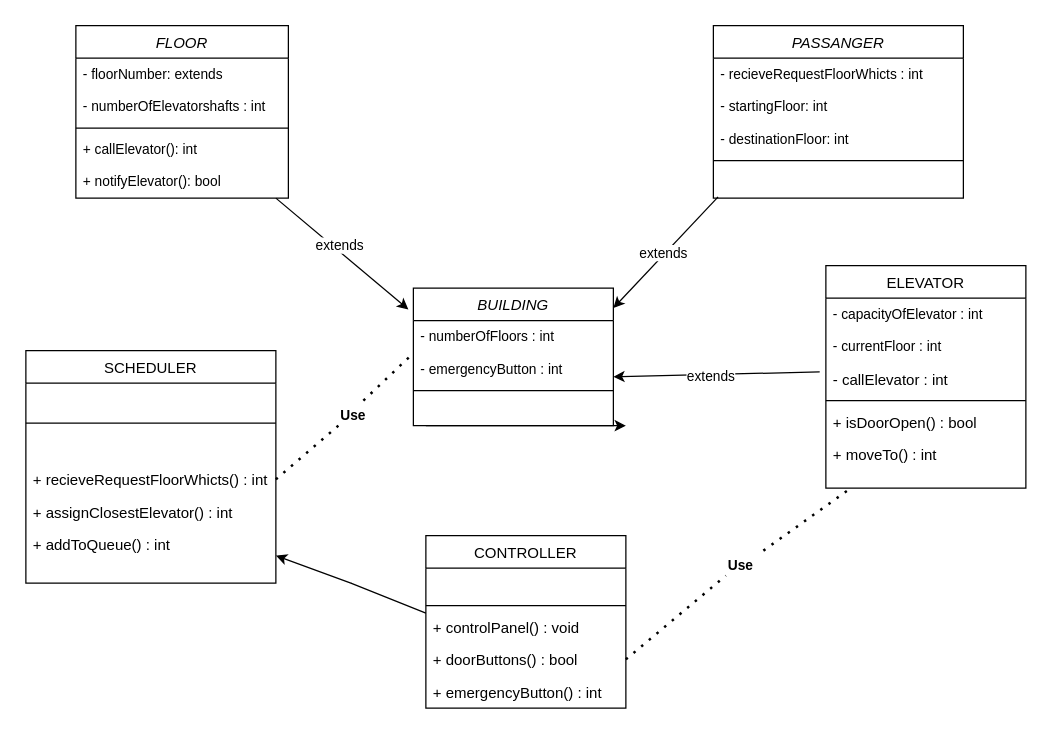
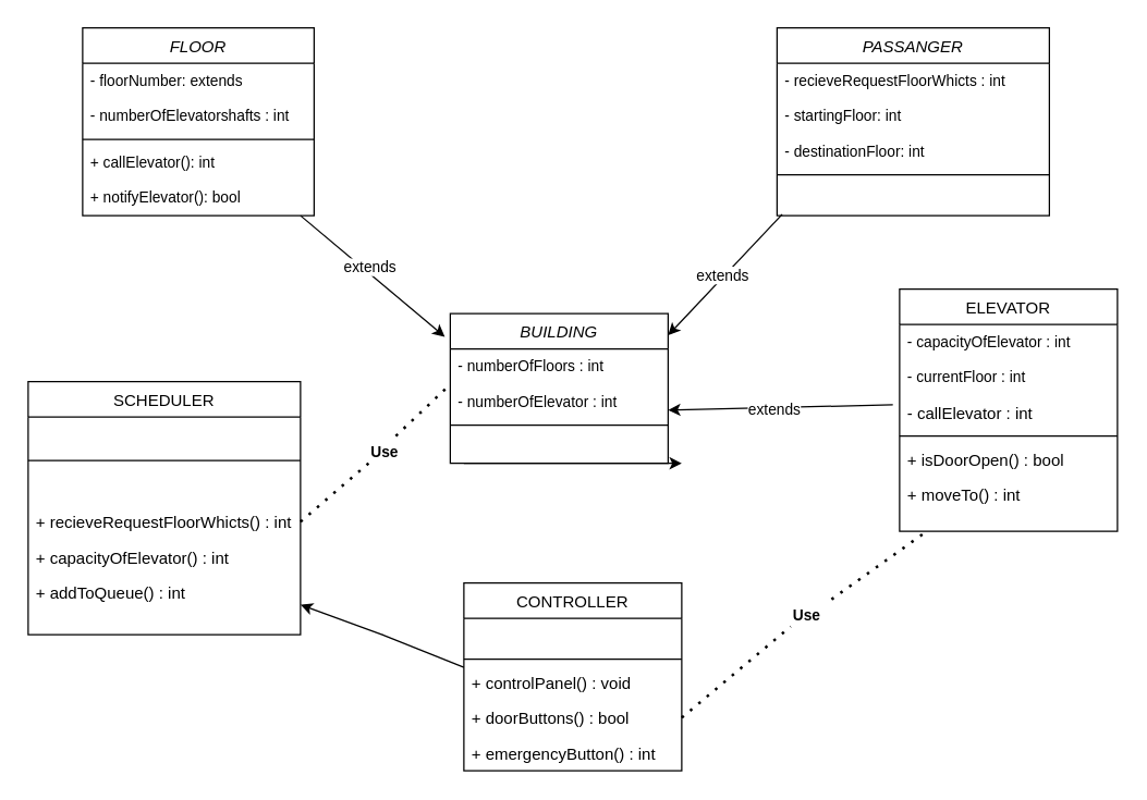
  <mxCell id="0" />
  <mxCell id="1" parent="0" />
  <mxCell id="2" value="BUILDING" style="swimlane;fontStyle=2;align=center;verticalAlign=top;childLayout=stackLayout;horizontal=1;startSize=26;horizontalStack=0;resizeParent=1;resizeLast=0;collapsible=1;marginBottom=0;rounded=0;shadow=0;strokeWidth=1;" parent="1" vertex="1"><mxGeometry x="330" y="230" width="160" height="110" as="geometry"><mxRectangle x="230" y="140" width="160" height="26" as="alternateBounds" /></mxGeometry></mxCell>
  <mxCell id="3" value="- numberOfFloors : int" style="text;align=left;verticalAlign=top;spacingLeft=4;spacingRight=4;overflow=hidden;rotatable=0;points=[[0,0.5],[1,0.5]];portConstraint=eastwest;fontSize=11;" parent="2" vertex="1"><mxGeometry y="26" width="160" height="26" as="geometry" /></mxCell>
- <mxCell id="4" value="- emergencyButton : int" style="text;align=left;verticalAlign=top;spacingLeft=4;spacingRight=4;overflow=hidden;rotatable=0;points=[[0,0.5],[1,0.5]];portConstraint=eastwest;rounded=0;shadow=0;html=0;fontSize=11;" parent="2" vertex="1"><mxGeometry y="52" width="160" height="26" as="geometry" /></mxCell>
+ <mxCell id="4" value="- numberOfElevator : int" style="text;align=left;verticalAlign=top;spacingLeft=4;spacingRight=4;overflow=hidden;rotatable=0;points=[[0,0.5],[1,0.5]];portConstraint=eastwest;rounded=0;shadow=0;html=0;fontSize=11;" parent="2" vertex="1"><mxGeometry y="52" width="160" height="26" as="geometry" /></mxCell>
  <mxCell id="5" value="" style="line;html=1;strokeWidth=1;align=left;verticalAlign=middle;spacingTop=-1;spacingLeft=3;spacingRight=3;rotatable=0;labelPosition=right;points=[];portConstraint=eastwest;" parent="2" vertex="1"><mxGeometry y="78" width="160" height="8" as="geometry" /></mxCell>
  <mxCell id="6" value="SCHEDULER" style="swimlane;fontStyle=0;align=center;verticalAlign=top;childLayout=stackLayout;horizontal=1;startSize=26;horizontalStack=0;resizeParent=1;resizeLast=0;collapsible=1;marginBottom=0;rounded=0;shadow=0;strokeWidth=1;" parent="1" vertex="1"><mxGeometry x="20" y="280" width="200" height="186" as="geometry"><mxRectangle x="130" y="380" width="160" height="26" as="alternateBounds" /></mxGeometry></mxCell>
  <mxCell id="7" value="" style="line;html=1;strokeWidth=1;align=left;verticalAlign=middle;spacingTop=-1;spacingLeft=3;spacingRight=3;rotatable=0;labelPosition=right;points=[];portConstraint=eastwest;" parent="6" vertex="1"><mxGeometry y="26" width="200" height="64" as="geometry" /></mxCell>
  <mxCell id="8" value="+ recieveRequestFloorWhicts() : int" style="text;align=left;verticalAlign=top;spacingLeft=4;spacingRight=4;overflow=hidden;rotatable=0;points=[[0,0.5],[1,0.5]];portConstraint=eastwest;" parent="6" vertex="1"><mxGeometry y="90" width="200" height="26" as="geometry" /></mxCell>
- <mxCell id="9" value="+ assignClosestElevator() : int" style="text;align=left;verticalAlign=top;spacingLeft=4;spacingRight=4;overflow=hidden;rotatable=0;points=[[0,0.5],[1,0.5]];portConstraint=eastwest;" vertex="1" parent="6"><mxGeometry y="116" width="200" height="26" as="geometry" /></mxCell>
+ <mxCell id="9" value="+ capacityOfElevator() : int" style="text;align=left;verticalAlign=top;spacingLeft=4;spacingRight=4;overflow=hidden;rotatable=0;points=[[0,0.5],[1,0.5]];portConstraint=eastwest;" vertex="1" parent="6"><mxGeometry y="116" width="200" height="26" as="geometry" /></mxCell>
  <mxCell id="10" value="+ addToQueue() : int" style="text;align=left;verticalAlign=top;spacingLeft=4;spacingRight=4;overflow=hidden;rotatable=0;points=[[0,0.5],[1,0.5]];portConstraint=eastwest;" vertex="1" parent="6"><mxGeometry y="142" width="200" height="44" as="geometry" /></mxCell>
  <mxCell id="11" value="CONTROLLER" style="swimlane;fontStyle=0;align=center;verticalAlign=top;childLayout=stackLayout;horizontal=1;startSize=26;horizontalStack=0;resizeParent=1;resizeLast=0;collapsible=1;marginBottom=0;rounded=0;shadow=0;strokeWidth=1;" parent="1" vertex="1"><mxGeometry x="340" y="428" width="160" height="138" as="geometry"><mxRectangle x="340" y="380" width="170" height="26" as="alternateBounds" /></mxGeometry></mxCell>
  <mxCell id="12" value=" " style="text;align=left;verticalAlign=top;spacingLeft=4;spacingRight=4;overflow=hidden;rotatable=0;points=[[0,0.5],[1,0.5]];portConstraint=eastwest;" parent="11" vertex="1"><mxGeometry y="26" width="160" height="26" as="geometry" /></mxCell>
  <mxCell id="13" value="" style="line;html=1;strokeWidth=1;align=left;verticalAlign=middle;spacingTop=-1;spacingLeft=3;spacingRight=3;rotatable=0;labelPosition=right;points=[];portConstraint=eastwest;" parent="11" vertex="1"><mxGeometry y="52" width="160" height="8" as="geometry" /></mxCell>
  <mxCell id="14" value="+ controlPanel() : void" style="text;align=left;verticalAlign=top;spacingLeft=4;spacingRight=4;overflow=hidden;rotatable=0;points=[[0,0.5],[1,0.5]];portConstraint=eastwest;" vertex="1" parent="11"><mxGeometry y="60" width="160" height="26" as="geometry" /></mxCell>
  <mxCell id="15" value="+ doorButtons() : bool" style="text;align=left;verticalAlign=top;spacingLeft=4;spacingRight=4;overflow=hidden;rotatable=0;points=[[0,0.5],[1,0.5]];portConstraint=eastwest;" vertex="1" parent="11"><mxGeometry y="86" width="160" height="26" as="geometry" /></mxCell>
  <mxCell id="16" value="+ emergencyButton() : int" style="text;align=left;verticalAlign=top;spacingLeft=4;spacingRight=4;overflow=hidden;rotatable=0;points=[[0,0.5],[1,0.5]];portConstraint=eastwest;" vertex="1" parent="11"><mxGeometry y="112" width="160" height="26" as="geometry" /></mxCell>
  <mxCell id="17" value="ELEVATOR" style="swimlane;fontStyle=0;align=center;verticalAlign=top;childLayout=stackLayout;horizontal=1;startSize=26;horizontalStack=0;resizeParent=1;resizeLast=0;collapsible=1;marginBottom=0;rounded=0;shadow=0;strokeWidth=1;" parent="1" vertex="1"><mxGeometry x="660" y="212" width="160" height="178" as="geometry"><mxRectangle x="550" y="140" width="160" height="26" as="alternateBounds" /></mxGeometry></mxCell>
  <mxCell id="18" value="- capacityOfElevator : int" style="text;align=left;verticalAlign=top;spacingLeft=4;spacingRight=4;overflow=hidden;rotatable=0;points=[[0,0.5],[1,0.5]];portConstraint=eastwest;fontSize=11;" parent="17" vertex="1"><mxGeometry y="26" width="160" height="26" as="geometry" /></mxCell>
  <mxCell id="19" value="- currentFloor : int" style="text;align=left;verticalAlign=top;spacingLeft=4;spacingRight=4;overflow=hidden;rotatable=0;points=[[0,0.5],[1,0.5]];portConstraint=eastwest;rounded=0;shadow=0;html=0;fontSize=11;" parent="17" vertex="1"><mxGeometry y="52" width="160" height="26" as="geometry" /></mxCell>
  <mxCell id="20" value="- callElevator : int" style="text;align=left;verticalAlign=top;spacingLeft=4;spacingRight=4;overflow=hidden;rotatable=0;points=[[0,0.5],[1,0.5]];portConstraint=eastwest;rounded=0;shadow=0;html=0;" parent="17" vertex="1"><mxGeometry y="78" width="160" height="26" as="geometry" /></mxCell>
  <mxCell id="21" value="" style="line;html=1;strokeWidth=1;align=left;verticalAlign=middle;spacingTop=-1;spacingLeft=3;spacingRight=3;rotatable=0;labelPosition=right;points=[];portConstraint=eastwest;" parent="17" vertex="1"><mxGeometry y="104" width="160" height="8" as="geometry" /></mxCell>
  <mxCell id="22" value="+ isDoorOpen() : bool" style="text;align=left;verticalAlign=top;spacingLeft=4;spacingRight=4;overflow=hidden;rotatable=0;points=[[0,0.5],[1,0.5]];portConstraint=eastwest;" parent="17" vertex="1"><mxGeometry y="112" width="160" height="26" as="geometry" /></mxCell>
  <mxCell id="23" value="+ moveTo() : int" style="text;align=left;verticalAlign=top;spacingLeft=4;spacingRight=4;overflow=hidden;rotatable=0;points=[[0,0.5],[1,0.5]];portConstraint=eastwest;" parent="17" vertex="1"><mxGeometry y="138" width="160" height="26" as="geometry" /></mxCell>
  <mxCell id="24" value="FLOOR" style="swimlane;fontStyle=2;align=center;verticalAlign=top;childLayout=stackLayout;horizontal=1;startSize=26;horizontalStack=0;resizeParent=1;resizeLast=0;collapsible=1;marginBottom=0;rounded=0;shadow=0;strokeWidth=1;fontSize=12;" vertex="1" parent="1"><mxGeometry x="60" y="20" width="170" height="138" as="geometry"><mxRectangle x="230" y="140" width="160" height="26" as="alternateBounds" /></mxGeometry></mxCell>
  <mxCell id="25" value="- floorNumber: extends" style="text;align=left;verticalAlign=top;spacingLeft=4;spacingRight=4;overflow=hidden;rotatable=0;points=[[0,0.5],[1,0.5]];portConstraint=eastwest;fontSize=11;" vertex="1" parent="24"><mxGeometry y="26" width="170" height="26" as="geometry" /></mxCell>
  <mxCell id="26" value="- numberOfElevatorshafts : int" style="text;align=left;verticalAlign=top;spacingLeft=4;spacingRight=4;overflow=hidden;rotatable=0;points=[[0,0.5],[1,0.5]];portConstraint=eastwest;rounded=0;shadow=0;html=0;fontSize=11;" vertex="1" parent="24"><mxGeometry y="52" width="170" height="26" as="geometry" /></mxCell>
  <mxCell id="27" value="" style="line;html=1;strokeWidth=1;align=left;verticalAlign=middle;spacingTop=-1;spacingLeft=3;spacingRight=3;rotatable=0;labelPosition=right;points=[];portConstraint=eastwest;" vertex="1" parent="24"><mxGeometry y="78" width="170" height="8" as="geometry" /></mxCell>
  <mxCell id="28" value="+ callElevator(): int &#10;" style="text;align=left;verticalAlign=top;spacingLeft=4;spacingRight=4;overflow=hidden;rotatable=0;points=[[0,0.5],[1,0.5]];portConstraint=eastwest;fontSize=11;" vertex="1" parent="24"><mxGeometry y="86" width="170" height="26" as="geometry" /></mxCell>
  <mxCell id="29" value="+ notifyElevator(): bool" style="text;align=left;verticalAlign=top;spacingLeft=4;spacingRight=4;overflow=hidden;rotatable=0;points=[[0,0.5],[1,0.5]];portConstraint=eastwest;fontSize=11;" vertex="1" parent="24"><mxGeometry y="112" width="170" height="26" as="geometry" /></mxCell>
  <mxCell id="30" value="PASSANGER" style="swimlane;fontStyle=2;align=center;verticalAlign=top;childLayout=stackLayout;horizontal=1;startSize=26;horizontalStack=0;resizeParent=1;resizeLast=0;collapsible=1;marginBottom=0;rounded=0;shadow=0;strokeWidth=1;" vertex="1" parent="1"><mxGeometry x="570" y="20" width="200" height="138" as="geometry"><mxRectangle x="230" y="140" width="160" height="26" as="alternateBounds" /></mxGeometry></mxCell>
  <mxCell id="31" value="- recieveRequestFloorWhicts : int" style="text;align=left;verticalAlign=top;spacingLeft=4;spacingRight=4;overflow=hidden;rotatable=0;points=[[0,0.5],[1,0.5]];portConstraint=eastwest;fontSize=11;" vertex="1" parent="30"><mxGeometry y="26" width="200" height="26" as="geometry" /></mxCell>
  <mxCell id="32" value="- startingFloor: int" style="text;align=left;verticalAlign=top;spacingLeft=4;spacingRight=4;overflow=hidden;rotatable=0;points=[[0,0.5],[1,0.5]];portConstraint=eastwest;rounded=0;shadow=0;html=0;fontSize=11;" vertex="1" parent="30"><mxGeometry y="52" width="200" height="26" as="geometry" /></mxCell>
  <mxCell id="33" value="- destinationFloor: int" style="text;align=left;verticalAlign=top;spacingLeft=4;spacingRight=4;overflow=hidden;rotatable=0;points=[[0,0.5],[1,0.5]];portConstraint=eastwest;rounded=0;shadow=0;html=0;fontSize=11;" vertex="1" parent="30"><mxGeometry y="78" width="200" height="26" as="geometry" /></mxCell>
  <mxCell id="34" value="" style="line;html=1;strokeWidth=1;align=left;verticalAlign=middle;spacingTop=-1;spacingLeft=3;spacingRight=3;rotatable=0;labelPosition=right;points=[];portConstraint=eastwest;" vertex="1" parent="30"><mxGeometry y="104" width="200" height="8" as="geometry" /></mxCell>
  <mxCell id="35" value="" style="endArrow=classic;html=1;rounded=0;entryX=-0.025;entryY=0.138;entryDx=0;entryDy=0;entryPerimeter=0;" edge="1" parent="1"><mxGeometry relative="1" as="geometry"><mxPoint x="220" y="158" as="sourcePoint" /><mxPoint x="326" y="247.044" as="targetPoint" /></mxGeometry></mxCell>
  <mxCell id="36" value="extends" style="edgeLabel;html=1;align=center;verticalAlign=middle;resizable=0;points=[];" vertex="1" connectable="0" parent="35"><mxGeometry x="-0.009" y="5" relative="1" as="geometry"><mxPoint x="-6" y="-3" as="offset" /></mxGeometry></mxCell>
  <mxCell id="37" value="" style="endArrow=classic;html=1;rounded=0;entryX=1;entryY=0.145;entryDx=0;entryDy=0;entryPerimeter=0;exitX=0.019;exitY=0.962;exitDx=0;exitDy=0;exitPerimeter=0;" edge="1" parent="1" target="2"><mxGeometry relative="1" as="geometry"><mxPoint x="573.8" y="157.012" as="sourcePoint" /><mxPoint x="686" y="237.044" as="targetPoint" /></mxGeometry></mxCell>
  <mxCell id="38" value="extends" style="edgeLabel;html=1;align=center;verticalAlign=middle;resizable=0;points=[];" vertex="1" connectable="0" parent="37"><mxGeometry x="-0.009" y="5" relative="1" as="geometry"><mxPoint x="-6" y="-3" as="offset" /></mxGeometry></mxCell>
  <mxCell id="39" value="" style="endArrow=classic;html=1;rounded=0;entryX=1;entryY=0.145;entryDx=0;entryDy=0;entryPerimeter=0;exitX=-0.031;exitY=0.269;exitDx=0;exitDy=0;exitPerimeter=0;" edge="1" parent="1" source="20"><mxGeometry relative="1" as="geometry"><mxPoint x="573.8" y="212.002" as="sourcePoint" /><mxPoint x="490" y="300.99" as="targetPoint" /></mxGeometry></mxCell>
  <mxCell id="40" value="extends" style="edgeLabel;html=1;align=center;verticalAlign=middle;resizable=0;points=[];" vertex="1" connectable="0" parent="39"><mxGeometry x="-0.009" y="5" relative="1" as="geometry"><mxPoint x="-6" y="-3" as="offset" /></mxGeometry></mxCell>
  <mxCell id="41" value="" style="endArrow=classic;html=1;rounded=0;" edge="1" parent="1"><mxGeometry relative="1" as="geometry"><mxPoint x="340" y="340" as="sourcePoint" /><mxPoint x="500" y="340" as="targetPoint" /></mxGeometry></mxCell>
  <mxCell id="42" value="&lt;b&gt;Use&lt;/b&gt;" style="edgeLabel;resizable=0;html=1;align=left;verticalAlign=bottom;rotation=0;" connectable="0" vertex="1" parent="41"><mxGeometry x="-1" relative="1" as="geometry"><mxPoint x="-70" as="offset" /></mxGeometry></mxCell>
  <mxCell id="43" value="&lt;b&gt;Use&lt;/b&gt;" style="edgeLabel;resizable=0;html=1;align=left;verticalAlign=bottom;rotation=0;" connectable="0" vertex="1" parent="41"><mxGeometry x="-1" relative="1" as="geometry"><mxPoint x="240" y="120" as="offset" /></mxGeometry></mxCell>
  <mxCell id="44" value="" style="endArrow=none;dashed=1;html=1;dashPattern=1 3;strokeWidth=2;rounded=0;fontSize=10;exitX=1;exitY=0.5;exitDx=0;exitDy=0;" edge="1" parent="1" source="8"><mxGeometry width="50" height="50" relative="1" as="geometry"><mxPoint x="230" y="330" as="sourcePoint" /><mxPoint x="270" y="340" as="targetPoint" /><Array as="points" /></mxGeometry></mxCell>
  <mxCell id="45" value="" style="endArrow=none;dashed=1;html=1;dashPattern=1 3;strokeWidth=2;rounded=0;" edge="1" parent="1"><mxGeometry width="50" height="50" relative="1" as="geometry"><mxPoint x="290" y="320" as="sourcePoint" /><mxPoint x="330" y="282" as="targetPoint" /></mxGeometry></mxCell>
  <mxCell id="46" value="" style="endArrow=classic;html=1;rounded=0;entryX=1;entryY=0.5;entryDx=0;entryDy=0;" edge="1" parent="1" target="10"><mxGeometry width="50" height="50" relative="1" as="geometry"><mxPoint x="280" y="466" as="sourcePoint" /><mxPoint x="330" y="416" as="targetPoint" /><Array as="points"><mxPoint x="340" y="490" /><mxPoint x="280" y="466" /></Array></mxGeometry></mxCell>
  <mxCell id="47" value="" style="endArrow=none;dashed=1;html=1;dashPattern=1 3;strokeWidth=2;rounded=0;" edge="1" parent="1"><mxGeometry width="50" height="50" relative="1" as="geometry"><mxPoint x="610" y="440" as="sourcePoint" /><mxPoint x="680" y="390" as="targetPoint" /><Array as="points" /></mxGeometry></mxCell>
  <mxCell id="48" value="" style="endArrow=none;dashed=1;html=1;dashPattern=1 3;strokeWidth=2;rounded=0;fontSize=10;exitX=1;exitY=0.5;exitDx=0;exitDy=0;" edge="1" parent="1" source="15"><mxGeometry width="50" height="50" relative="1" as="geometry"><mxPoint x="540" y="493" as="sourcePoint" /><mxPoint x="580" y="460" as="targetPoint" /><Array as="points" /></mxGeometry></mxCell>
